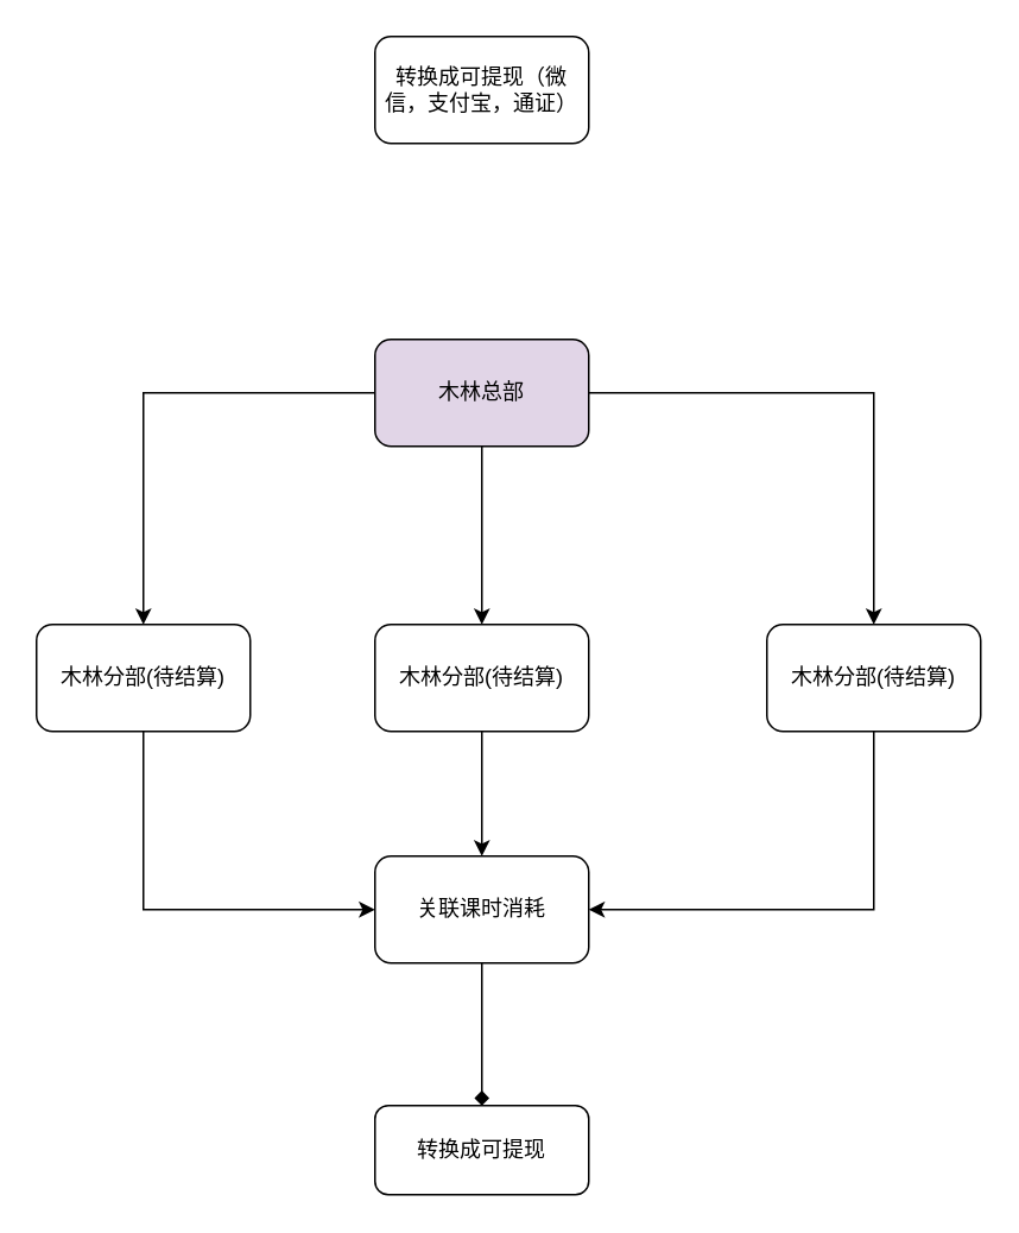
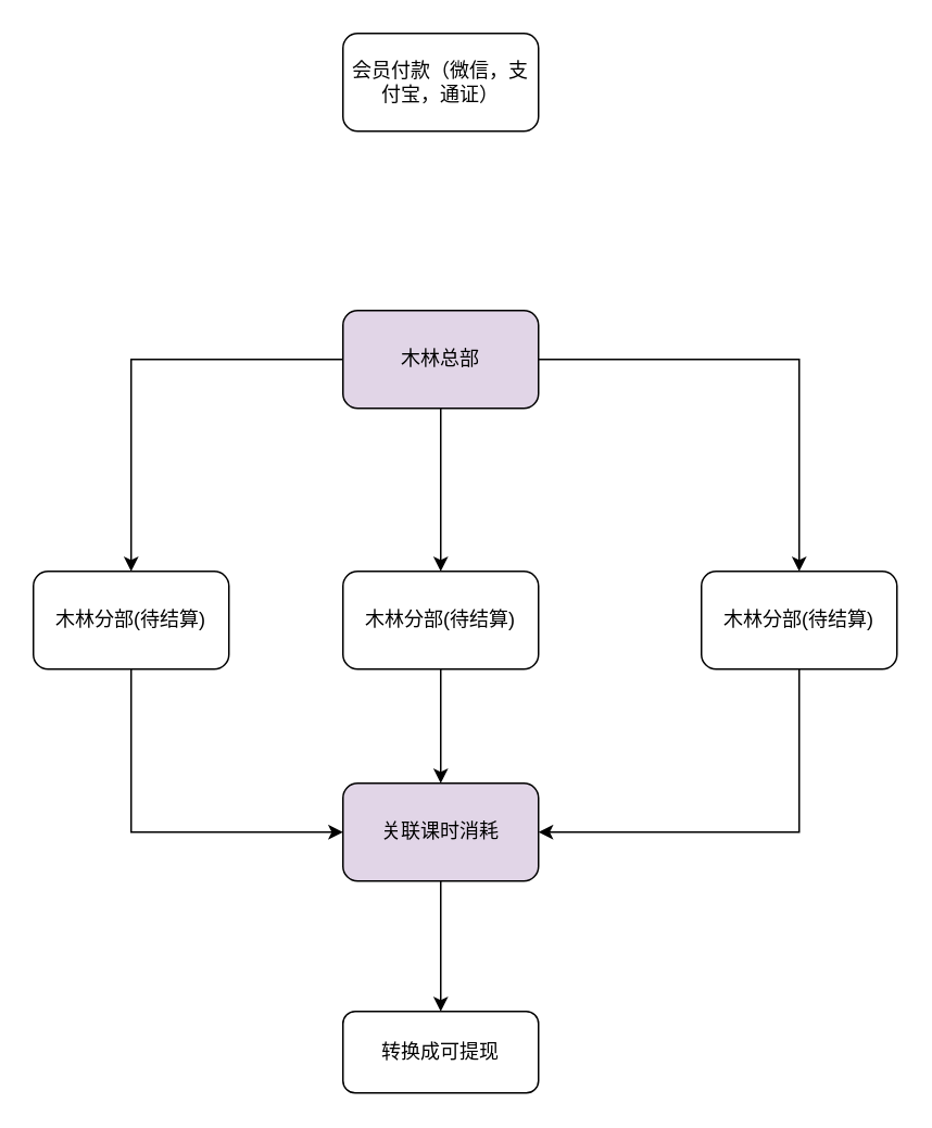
  <mxCell id="0" />
  <mxCell id="1" parent="0" />
- <mxCell id="2" value="转换成可提现（微信，支付宝，通证）" style="rounded=1;whiteSpace=wrap;html=1;" parent="1" vertex="1"><mxGeometry x="210" y="20" width="120" height="60" as="geometry" /></mxCell>
+ <mxCell id="2" value="会员付款（微信，支付宝，通证）" style="rounded=1;whiteSpace=wrap;html=1;" parent="1" vertex="1"><mxGeometry x="210" y="20" width="120" height="60" as="geometry" /></mxCell>
  <mxCell id="3" value="" style="edgeStyle=orthogonalEdgeStyle;rounded=0;orthogonalLoop=1;jettySize=auto;html=1;" parent="1" source="6" target="12" edge="1"><mxGeometry relative="1" as="geometry" /></mxCell>
  <mxCell id="4" value="" style="edgeStyle=orthogonalEdgeStyle;rounded=0;orthogonalLoop=1;jettySize=auto;html=1;" parent="1" source="6" target="10" edge="1"><mxGeometry relative="1" as="geometry" /></mxCell>
  <mxCell id="5" value="" style="edgeStyle=orthogonalEdgeStyle;rounded=0;orthogonalLoop=1;jettySize=auto;html=1;" parent="1" source="6" target="8" edge="1"><mxGeometry relative="1" as="geometry" /></mxCell>
  <mxCell id="6" value="木林总部" style="rounded=1;whiteSpace=wrap;html=1;fillColor=#e1d5e7;" parent="1" vertex="1"><mxGeometry x="210" y="190" width="120" height="60" as="geometry" /></mxCell>
  <mxCell id="7" value="" style="edgeStyle=orthogonalEdgeStyle;rounded=0;orthogonalLoop=1;jettySize=auto;html=1;entryX=1;entryY=0.5;entryDx=0;entryDy=0;exitX=0.5;exitY=1;exitDx=0;exitDy=0;" edge="1" parent="1" source="8" target="14"><mxGeometry relative="1" as="geometry"><mxPoint x="490" y="490" as="targetPoint" /></mxGeometry></mxCell>
  <mxCell id="8" value="木林分部(待结算)" style="rounded=1;whiteSpace=wrap;html=1;" parent="1" vertex="1"><mxGeometry x="430" y="350" width="120" height="60" as="geometry" /></mxCell>
  <mxCell id="9" value="" style="edgeStyle=orthogonalEdgeStyle;rounded=0;orthogonalLoop=1;jettySize=auto;html=1;" edge="1" parent="1" source="10" target="14"><mxGeometry relative="1" as="geometry" /></mxCell>
  <mxCell id="10" value="木林分部(待结算)" style="rounded=1;whiteSpace=wrap;html=1;" parent="1" vertex="1"><mxGeometry x="210" y="350" width="120" height="60" as="geometry" /></mxCell>
  <mxCell id="11" value="" style="edgeStyle=orthogonalEdgeStyle;rounded=0;orthogonalLoop=1;jettySize=auto;html=1;entryX=0;entryY=0.5;entryDx=0;entryDy=0;exitX=0.5;exitY=1;exitDx=0;exitDy=0;" edge="1" parent="1" source="12" target="14"><mxGeometry relative="1" as="geometry" /></mxCell>
  <mxCell id="12" value="木林分部(待结算)" style="rounded=1;whiteSpace=wrap;html=1;" parent="1" vertex="1"><mxGeometry x="20" y="350" width="120" height="60" as="geometry" /></mxCell>
- <mxCell id="13" value="" style="edgeStyle=orthogonalEdgeStyle;rounded=0;orthogonalLoop=1;jettySize=auto;html=1;endArrow=diamond;" edge="1" parent="1" source="14" target="15"><mxGeometry relative="1" as="geometry" /></mxCell>
- <mxCell id="14" value="关联课时消耗" style="rounded=1;whiteSpace=wrap;html=1;" vertex="1" parent="1"><mxGeometry x="210" y="480" width="120" height="60" as="geometry" /></mxCell>
+ <mxCell id="13" value="" style="edgeStyle=orthogonalEdgeStyle;rounded=0;orthogonalLoop=1;jettySize=auto;html=1;" edge="1" parent="1" source="14" target="15"><mxGeometry relative="1" as="geometry" /></mxCell>
+ <mxCell id="14" value="关联课时消耗" style="rounded=1;whiteSpace=wrap;html=1;fillColor=#e1d5e7;" vertex="1" parent="1"><mxGeometry x="210" y="480" width="120" height="60" as="geometry" /></mxCell>
  <mxCell id="15" value="转换成可提现" style="rounded=1;whiteSpace=wrap;html=1;" vertex="1" parent="1"><mxGeometry x="210" y="620" width="120" height="50" as="geometry" /></mxCell>
